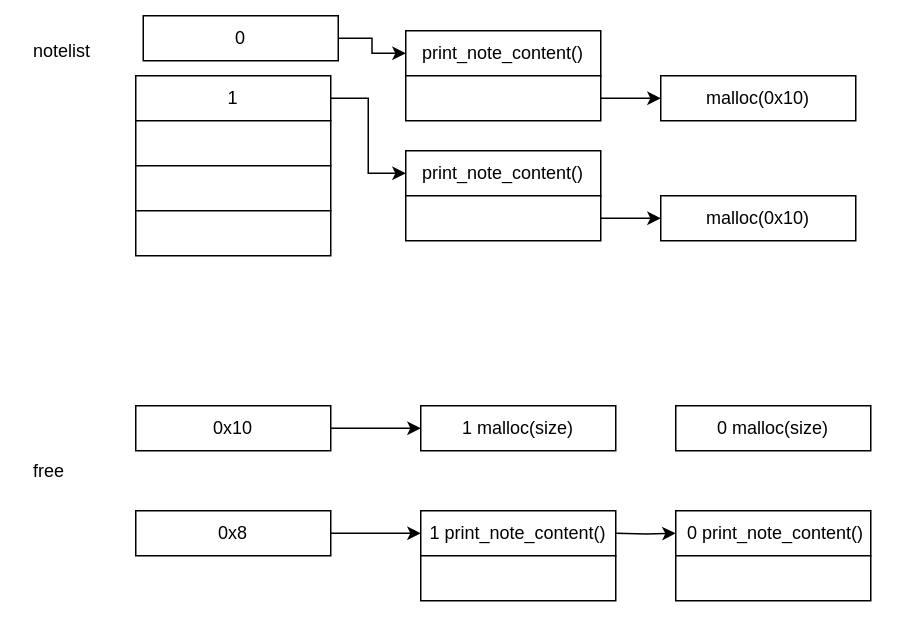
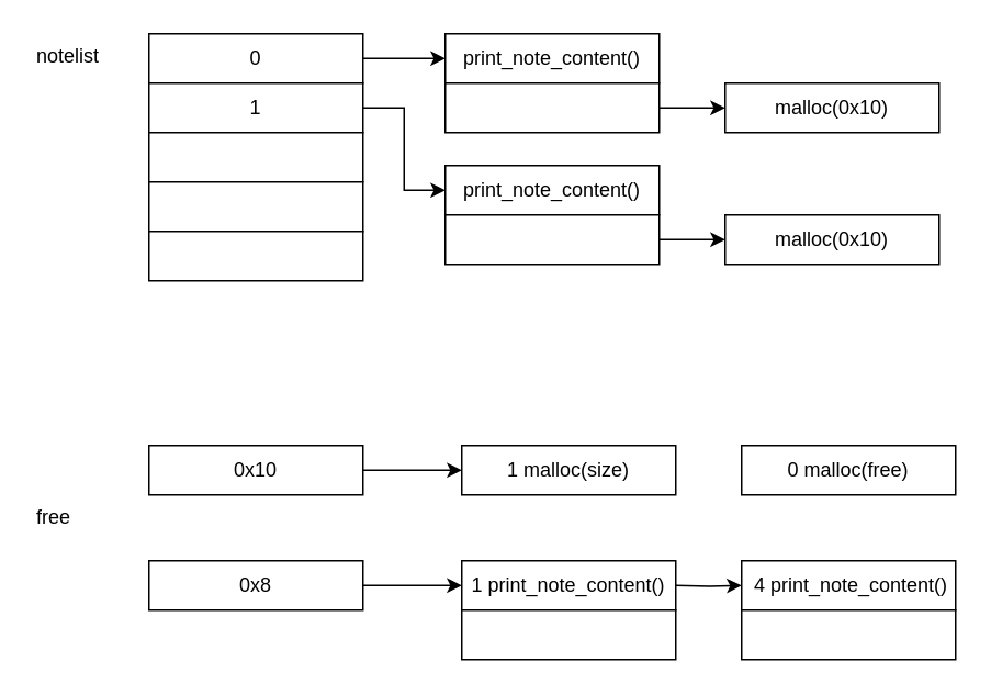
  <mxCell id="0" />
  <mxCell id="1" parent="0" />
  <mxCell id="2" style="edgeStyle=orthogonalEdgeStyle;rounded=0;orthogonalLoop=1;jettySize=auto;html=1;exitX=1;exitY=0.5;exitDx=0;exitDy=0;entryX=0;entryY=0.5;entryDx=0;entryDy=0;" edge="1" parent="1" source="3" target="10"><mxGeometry relative="1" as="geometry" /></mxCell>
- <mxCell id="3" value="0" style="rounded=0;whiteSpace=wrap;html=1;" vertex="1" parent="1"><mxGeometry x="95" y="10" width="130" height="30" as="geometry" /></mxCell>
+ <mxCell id="3" value="0" style="rounded=0;whiteSpace=wrap;html=1;" vertex="1" parent="1"><mxGeometry x="90" y="20" width="130" height="30" as="geometry" /></mxCell>
  <mxCell id="4" style="edgeStyle=orthogonalEdgeStyle;rounded=0;orthogonalLoop=1;jettySize=auto;html=1;exitX=1;exitY=0.5;exitDx=0;exitDy=0;entryX=0;entryY=0.5;entryDx=0;entryDy=0;" edge="1" parent="1" source="5" target="14"><mxGeometry relative="1" as="geometry" /></mxCell>
  <mxCell id="5" value="1" style="rounded=0;whiteSpace=wrap;html=1;" vertex="1" parent="1"><mxGeometry x="90" y="50" width="130" height="30" as="geometry" /></mxCell>
  <mxCell id="6" value="" style="rounded=0;whiteSpace=wrap;html=1;" vertex="1" parent="1"><mxGeometry x="90" y="80" width="130" height="30" as="geometry" /></mxCell>
  <mxCell id="7" value="" style="rounded=0;whiteSpace=wrap;html=1;" vertex="1" parent="1"><mxGeometry x="90" y="110" width="130" height="30" as="geometry" /></mxCell>
  <mxCell id="8" value="" style="rounded=0;whiteSpace=wrap;html=1;" vertex="1" parent="1"><mxGeometry x="90" y="140" width="130" height="30" as="geometry" /></mxCell>
  <mxCell id="9" value="notelist" style="text;whiteSpace=wrap;html=1;" vertex="1" parent="1"><mxGeometry x="20" y="20" width="60" height="30" as="geometry" /></mxCell>
  <mxCell id="10" value="print_note_content()" style="rounded=0;whiteSpace=wrap;html=1;" vertex="1" parent="1"><mxGeometry x="270" y="20" width="130" height="30" as="geometry" /></mxCell>
  <mxCell id="11" style="edgeStyle=orthogonalEdgeStyle;rounded=0;orthogonalLoop=1;jettySize=auto;html=1;exitX=1;exitY=0.5;exitDx=0;exitDy=0;" edge="1" parent="1" source="12" target="13"><mxGeometry relative="1" as="geometry" /></mxCell>
  <mxCell id="12" value="" style="rounded=0;whiteSpace=wrap;html=1;" vertex="1" parent="1"><mxGeometry x="270" y="50" width="130" height="30" as="geometry" /></mxCell>
  <mxCell id="13" value="malloc(0x10)" style="rounded=0;whiteSpace=wrap;html=1;" vertex="1" parent="1"><mxGeometry x="440" y="50" width="130" height="30" as="geometry" /></mxCell>
  <mxCell id="14" value="print_note_content()" style="rounded=0;whiteSpace=wrap;html=1;" vertex="1" parent="1"><mxGeometry x="270" y="100" width="130" height="30" as="geometry" /></mxCell>
  <mxCell id="15" style="edgeStyle=orthogonalEdgeStyle;rounded=0;orthogonalLoop=1;jettySize=auto;html=1;exitX=1;exitY=0.5;exitDx=0;exitDy=0;" edge="1" parent="1" source="16" target="17"><mxGeometry relative="1" as="geometry" /></mxCell>
  <mxCell id="16" value="" style="rounded=0;whiteSpace=wrap;html=1;" vertex="1" parent="1"><mxGeometry x="270" y="130" width="130" height="30" as="geometry" /></mxCell>
  <mxCell id="17" value="malloc(0x10)" style="rounded=0;whiteSpace=wrap;html=1;" vertex="1" parent="1"><mxGeometry x="440" y="130" width="130" height="30" as="geometry" /></mxCell>
  <mxCell id="18" style="edgeStyle=orthogonalEdgeStyle;rounded=0;orthogonalLoop=1;jettySize=auto;html=1;exitX=1;exitY=0.5;exitDx=0;exitDy=0;entryX=0;entryY=0.5;entryDx=0;entryDy=0;" edge="1" parent="1" source="19" target="20"><mxGeometry relative="1" as="geometry" /></mxCell>
  <mxCell id="19" value="0x10" style="rounded=0;whiteSpace=wrap;html=1;" vertex="1" parent="1"><mxGeometry x="90" y="270" width="130" height="30" as="geometry" /></mxCell>
  <mxCell id="20" value="1 malloc(size)" style="rounded=0;whiteSpace=wrap;html=1;" vertex="1" parent="1"><mxGeometry x="280" y="270" width="130" height="30" as="geometry" /></mxCell>
- <mxCell id="21" value="0 malloc(size)" style="rounded=0;whiteSpace=wrap;html=1;" vertex="1" parent="1"><mxGeometry x="450" y="270" width="130" height="30" as="geometry" /></mxCell>
+ <mxCell id="21" value="0 malloc(free)" style="rounded=0;whiteSpace=wrap;html=1;" vertex="1" parent="1"><mxGeometry x="450" y="270" width="130" height="30" as="geometry" /></mxCell>
  <mxCell id="22" style="edgeStyle=orthogonalEdgeStyle;rounded=0;orthogonalLoop=1;jettySize=auto;html=1;exitX=1;exitY=0.5;exitDx=0;exitDy=0;entryX=0;entryY=0.5;entryDx=0;entryDy=0;" edge="1" parent="1" source="23"><mxGeometry relative="1" as="geometry"><mxPoint x="280" y="355" as="targetPoint" /></mxGeometry></mxCell>
  <mxCell id="23" value="0x8" style="rounded=0;whiteSpace=wrap;html=1;" vertex="1" parent="1"><mxGeometry x="90" y="340" width="130" height="30" as="geometry" /></mxCell>
  <mxCell id="24" style="edgeStyle=orthogonalEdgeStyle;rounded=0;orthogonalLoop=1;jettySize=auto;html=1;exitX=1;exitY=0.5;exitDx=0;exitDy=0;entryX=0;entryY=0.5;entryDx=0;entryDy=0;" edge="1" parent="1"><mxGeometry relative="1" as="geometry"><mxPoint x="410" y="355" as="sourcePoint" /><mxPoint x="450" y="355" as="targetPoint" /></mxGeometry></mxCell>
  <mxCell id="25" value="1 print_note_content()" style="rounded=0;whiteSpace=wrap;html=1;" vertex="1" parent="1"><mxGeometry x="280" y="340" width="130" height="30" as="geometry" /></mxCell>
  <mxCell id="26" value="" style="rounded=0;whiteSpace=wrap;html=1;" vertex="1" parent="1"><mxGeometry x="280" y="370" width="130" height="30" as="geometry" /></mxCell>
- <mxCell id="27" value="&amp;nbsp;0 print_note_content()" style="rounded=0;whiteSpace=wrap;html=1;" vertex="1" parent="1"><mxGeometry x="450" y="340" width="130" height="30" as="geometry" /></mxCell>
+ <mxCell id="27" value="&amp;nbsp;4 print_note_content()" style="rounded=0;whiteSpace=wrap;html=1;" vertex="1" parent="1"><mxGeometry x="450" y="340" width="130" height="30" as="geometry" /></mxCell>
  <mxCell id="28" value="" style="rounded=0;whiteSpace=wrap;html=1;" vertex="1" parent="1"><mxGeometry x="450" y="370" width="130" height="30" as="geometry" /></mxCell>
  <mxCell id="29" value="free" style="text;whiteSpace=wrap;html=1;" vertex="1" parent="1"><mxGeometry x="20" y="300" width="60" height="30" as="geometry" /></mxCell>
